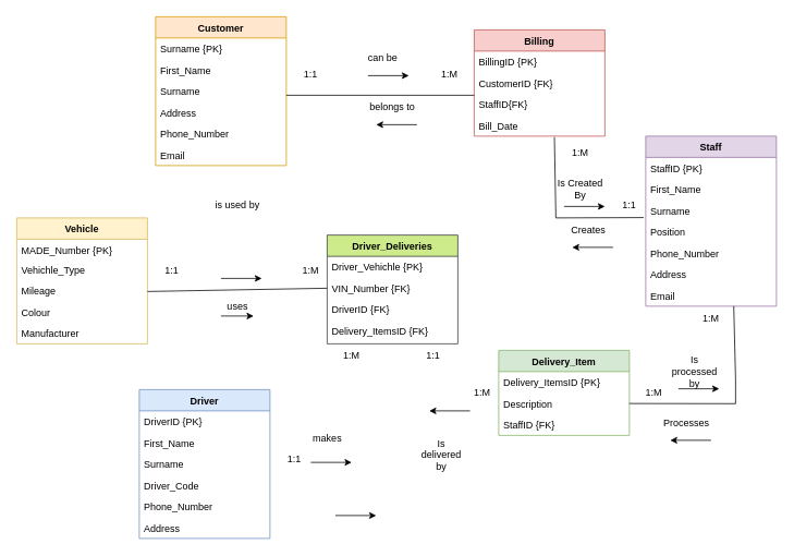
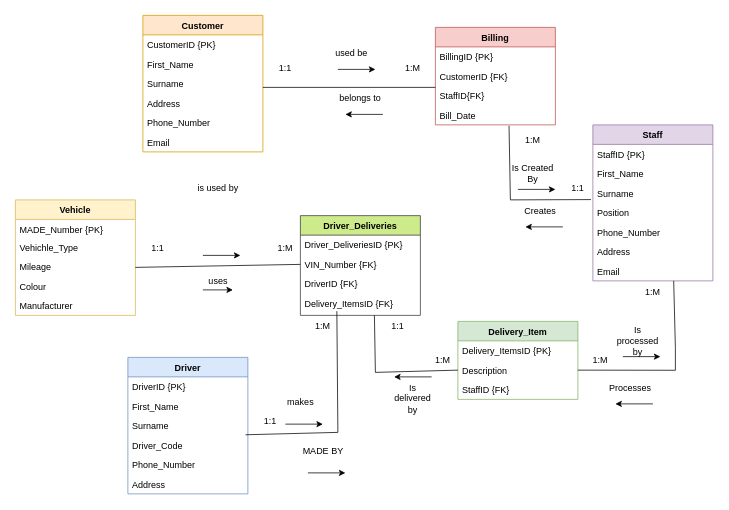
  <mxCell id="0" />
  <mxCell id="1" parent="0" />
  <mxCell id="2" value="Customer" style="swimlane;fontStyle=1;align=center;verticalAlign=top;childLayout=stackLayout;horizontal=1;startSize=26;horizontalStack=0;resizeParent=1;resizeLast=0;collapsible=1;marginBottom=0;rounded=0;shadow=0;strokeWidth=1;fillColor=#ffe6cc;strokeColor=#d79b00;" parent="1" vertex="1"><mxGeometry x="190" y="20" width="160" height="182" as="geometry"><mxRectangle x="230" y="140" width="160" height="26" as="alternateBounds" /></mxGeometry></mxCell>
- <mxCell id="3" value="Surname {PK}" style="text;align=left;verticalAlign=top;spacingLeft=4;spacingRight=4;overflow=hidden;rotatable=0;points=[[0,0.5],[1,0.5]];portConstraint=eastwest;" parent="2" vertex="1"><mxGeometry y="26" width="160" height="26" as="geometry" /></mxCell>
+ <mxCell id="3" value="CustomerID {PK}" style="text;align=left;verticalAlign=top;spacingLeft=4;spacingRight=4;overflow=hidden;rotatable=0;points=[[0,0.5],[1,0.5]];portConstraint=eastwest;" parent="2" vertex="1"><mxGeometry y="26" width="160" height="26" as="geometry" /></mxCell>
  <mxCell id="4" value="First_Name" style="text;align=left;verticalAlign=top;spacingLeft=4;spacingRight=4;overflow=hidden;rotatable=0;points=[[0,0.5],[1,0.5]];portConstraint=eastwest;" parent="2" vertex="1"><mxGeometry y="52" width="160" height="26" as="geometry" /></mxCell>
  <mxCell id="5" value="Surname" style="text;align=left;verticalAlign=top;spacingLeft=4;spacingRight=4;overflow=hidden;rotatable=0;points=[[0,0.5],[1,0.5]];portConstraint=eastwest;" parent="2" vertex="1"><mxGeometry y="78" width="160" height="26" as="geometry" /></mxCell>
  <mxCell id="6" value="Address" style="text;align=left;verticalAlign=top;spacingLeft=4;spacingRight=4;overflow=hidden;rotatable=0;points=[[0,0.5],[1,0.5]];portConstraint=eastwest;rounded=0;shadow=0;html=0;" parent="2" vertex="1"><mxGeometry y="104" width="160" height="26" as="geometry" /></mxCell>
  <mxCell id="7" value="Phone_Number" style="text;align=left;verticalAlign=top;spacingLeft=4;spacingRight=4;overflow=hidden;rotatable=0;points=[[0,0.5],[1,0.5]];portConstraint=eastwest;rounded=0;shadow=0;html=0;" parent="2" vertex="1"><mxGeometry y="130" width="160" height="26" as="geometry" /></mxCell>
  <mxCell id="8" value="Email" style="text;align=left;verticalAlign=top;spacingLeft=4;spacingRight=4;overflow=hidden;rotatable=0;points=[[0,0.5],[1,0.5]];portConstraint=eastwest;rounded=0;shadow=0;html=0;" parent="2" vertex="1"><mxGeometry y="156" width="160" height="26" as="geometry" /></mxCell>
  <mxCell id="9" value="Delivery_Item" style="swimlane;fontStyle=1;align=center;verticalAlign=top;childLayout=stackLayout;horizontal=1;startSize=26;horizontalStack=0;resizeParent=1;resizeLast=0;collapsible=1;marginBottom=0;rounded=0;shadow=0;strokeWidth=1;fillColor=#d5e8d4;strokeColor=#82b366;" parent="1" vertex="1"><mxGeometry x="610" y="428" width="160" height="104" as="geometry"><mxRectangle x="130" y="380" width="160" height="26" as="alternateBounds" /></mxGeometry></mxCell>
  <mxCell id="10" value="Delivery_ItemsID {PK}" style="text;align=left;verticalAlign=top;spacingLeft=4;spacingRight=4;overflow=hidden;rotatable=0;points=[[0,0.5],[1,0.5]];portConstraint=eastwest;" parent="9" vertex="1"><mxGeometry y="26" width="160" height="26" as="geometry" /></mxCell>
  <mxCell id="11" value="Description" style="text;align=left;verticalAlign=top;spacingLeft=4;spacingRight=4;overflow=hidden;rotatable=0;points=[[0,0.5],[1,0.5]];portConstraint=eastwest;rounded=0;shadow=0;html=0;" parent="9" vertex="1"><mxGeometry y="52" width="160" height="26" as="geometry" /></mxCell>
  <mxCell id="12" value="StaffID {FK}" style="text;align=left;verticalAlign=top;spacingLeft=4;spacingRight=4;overflow=hidden;rotatable=0;points=[[0,0.5],[1,0.5]];portConstraint=eastwest;" parent="9" vertex="1"><mxGeometry y="78" width="160" height="26" as="geometry" /></mxCell>
  <mxCell id="13" value="Vehicle" style="swimlane;fontStyle=1;align=center;verticalAlign=top;childLayout=stackLayout;horizontal=1;startSize=26;horizontalStack=0;resizeParent=1;resizeLast=0;collapsible=1;marginBottom=0;rounded=0;shadow=0;strokeWidth=1;fillColor=#fff2cc;strokeColor=#d6b656;" parent="1" vertex="1"><mxGeometry x="20" y="266" width="160" height="154" as="geometry"><mxRectangle x="340" y="380" width="170" height="26" as="alternateBounds" /></mxGeometry></mxCell>
  <mxCell id="14" value="MADE_Number {PK}" style="text;align=left;verticalAlign=top;spacingLeft=4;spacingRight=4;overflow=hidden;rotatable=0;points=[[0,0.5],[1,0.5]];portConstraint=eastwest;rounded=0;shadow=0;html=0;" parent="13" vertex="1"><mxGeometry y="26" width="160" height="24" as="geometry" /></mxCell>
  <mxCell id="15" value="Vehichle_Type" style="text;align=left;verticalAlign=top;spacingLeft=4;spacingRight=4;overflow=hidden;rotatable=0;points=[[0,0.5],[1,0.5]];portConstraint=eastwest;rounded=0;shadow=0;html=0;" parent="13" vertex="1"><mxGeometry y="50" width="160" height="26" as="geometry" /></mxCell>
  <mxCell id="16" value="Mileage" style="text;align=left;verticalAlign=top;spacingLeft=4;spacingRight=4;overflow=hidden;rotatable=0;points=[[0,0.5],[1,0.5]];portConstraint=eastwest;rounded=0;shadow=0;html=0;" parent="13" vertex="1"><mxGeometry y="76" width="160" height="26" as="geometry" /></mxCell>
  <mxCell id="17" value="Colour" style="text;align=left;verticalAlign=top;spacingLeft=4;spacingRight=4;overflow=hidden;rotatable=0;points=[[0,0.5],[1,0.5]];portConstraint=eastwest;rounded=0;shadow=0;html=0;" parent="13" vertex="1"><mxGeometry y="102" width="160" height="26" as="geometry" /></mxCell>
  <mxCell id="18" value="Manufacturer" style="text;align=left;verticalAlign=top;spacingLeft=4;spacingRight=4;overflow=hidden;rotatable=0;points=[[0,0.5],[1,0.5]];portConstraint=eastwest;rounded=0;shadow=0;html=0;" parent="13" vertex="1"><mxGeometry y="128" width="160" height="26" as="geometry" /></mxCell>
  <mxCell id="19" value="Driver_Deliveries" style="swimlane;fontStyle=1;align=center;verticalAlign=top;childLayout=stackLayout;horizontal=1;startSize=26;horizontalStack=0;resizeParent=1;resizeLast=0;collapsible=1;marginBottom=0;rounded=0;shadow=0;strokeWidth=1;fillColor=#cdeb8b;strokeColor=#36393d;" parent="1" vertex="1"><mxGeometry x="400" y="287" width="160" height="133" as="geometry"><mxRectangle x="550" y="140" width="160" height="26" as="alternateBounds" /></mxGeometry></mxCell>
- <mxCell id="20" value="Driver_Vehichle {PK}" style="text;align=left;verticalAlign=top;spacingLeft=4;spacingRight=4;overflow=hidden;rotatable=0;points=[[0,0.5],[1,0.5]];portConstraint=eastwest;" parent="19" vertex="1"><mxGeometry y="26" width="160" height="26" as="geometry" /></mxCell>
+ <mxCell id="20" value="Driver_DeliveriesID {PK}" style="text;align=left;verticalAlign=top;spacingLeft=4;spacingRight=4;overflow=hidden;rotatable=0;points=[[0,0.5],[1,0.5]];portConstraint=eastwest;" parent="19" vertex="1"><mxGeometry y="26" width="160" height="26" as="geometry" /></mxCell>
  <mxCell id="21" value="VIN_Number {FK}" style="text;align=left;verticalAlign=top;spacingLeft=4;spacingRight=4;overflow=hidden;rotatable=0;points=[[0,0.5],[1,0.5]];portConstraint=eastwest;rounded=0;shadow=0;html=0;" parent="19" vertex="1"><mxGeometry y="52" width="160" height="26" as="geometry" /></mxCell>
  <mxCell id="22" value="DriverID {FK}" style="text;align=left;verticalAlign=top;spacingLeft=4;spacingRight=4;overflow=hidden;rotatable=0;points=[[0,0.5],[1,0.5]];portConstraint=eastwest;" parent="19" vertex="1"><mxGeometry y="78" width="160" height="26" as="geometry" /></mxCell>
  <mxCell id="23" value="Delivery_ItemsID {FK}" style="text;align=left;verticalAlign=top;spacingLeft=4;spacingRight=4;overflow=hidden;rotatable=0;points=[[0,0.5],[1,0.5]];portConstraint=eastwest;" parent="19" vertex="1"><mxGeometry y="104" width="160" height="26" as="geometry" /></mxCell>
  <mxCell id="24" value="Billing" style="swimlane;fontStyle=1;align=center;verticalAlign=top;childLayout=stackLayout;horizontal=1;startSize=26;horizontalStack=0;resizeParent=1;resizeLast=0;collapsible=1;marginBottom=0;rounded=0;shadow=0;strokeWidth=1;fillColor=#f8cecc;strokeColor=#b85450;" parent="1" vertex="1"><mxGeometry x="580" y="36" width="160" height="130" as="geometry"><mxRectangle x="230" y="140" width="160" height="26" as="alternateBounds" /></mxGeometry></mxCell>
  <mxCell id="25" value="BillingID {PK}" style="text;align=left;verticalAlign=top;spacingLeft=4;spacingRight=4;overflow=hidden;rotatable=0;points=[[0,0.5],[1,0.5]];portConstraint=eastwest;" parent="24" vertex="1"><mxGeometry y="26" width="160" height="26" as="geometry" /></mxCell>
  <mxCell id="26" value="CustomerID {FK}" style="text;align=left;verticalAlign=top;spacingLeft=4;spacingRight=4;overflow=hidden;rotatable=0;points=[[0,0.5],[1,0.5]];portConstraint=eastwest;" parent="24" vertex="1"><mxGeometry y="52" width="160" height="26" as="geometry" /></mxCell>
  <mxCell id="27" value="StaffID{FK}" style="text;align=left;verticalAlign=top;spacingLeft=4;spacingRight=4;overflow=hidden;rotatable=0;points=[[0,0.5],[1,0.5]];portConstraint=eastwest;" parent="24" vertex="1"><mxGeometry y="78" width="160" height="26" as="geometry" /></mxCell>
  <mxCell id="28" value="Bill_Date" style="text;align=left;verticalAlign=top;spacingLeft=4;spacingRight=4;overflow=hidden;rotatable=0;points=[[0,0.5],[1,0.5]];portConstraint=eastwest;" parent="24" vertex="1"><mxGeometry y="104" width="160" height="26" as="geometry" /></mxCell>
  <mxCell id="29" value="Driver" style="swimlane;fontStyle=1;align=center;verticalAlign=top;childLayout=stackLayout;horizontal=1;startSize=26;horizontalStack=0;resizeParent=1;resizeLast=0;collapsible=1;marginBottom=0;rounded=0;shadow=0;strokeWidth=1;fillColor=#dae8fc;strokeColor=#6c8ebf;" parent="1" vertex="1"><mxGeometry x="170" y="476" width="160" height="182" as="geometry"><mxRectangle x="230" y="140" width="160" height="26" as="alternateBounds" /></mxGeometry></mxCell>
  <mxCell id="30" value="DriverID {PK}" style="text;align=left;verticalAlign=top;spacingLeft=4;spacingRight=4;overflow=hidden;rotatable=0;points=[[0,0.5],[1,0.5]];portConstraint=eastwest;" parent="29" vertex="1"><mxGeometry y="26" width="160" height="26" as="geometry" /></mxCell>
  <mxCell id="31" value="First_Name" style="text;align=left;verticalAlign=top;spacingLeft=4;spacingRight=4;overflow=hidden;rotatable=0;points=[[0,0.5],[1,0.5]];portConstraint=eastwest;" parent="29" vertex="1"><mxGeometry y="52" width="160" height="26" as="geometry" /></mxCell>
  <mxCell id="32" value="Surname" style="text;align=left;verticalAlign=top;spacingLeft=4;spacingRight=4;overflow=hidden;rotatable=0;points=[[0,0.5],[1,0.5]];portConstraint=eastwest;" parent="29" vertex="1"><mxGeometry y="78" width="160" height="26" as="geometry" /></mxCell>
  <mxCell id="33" value="Driver_Code" style="text;align=left;verticalAlign=top;spacingLeft=4;spacingRight=4;overflow=hidden;rotatable=0;points=[[0,0.5],[1,0.5]];portConstraint=eastwest;rounded=0;shadow=0;html=0;" parent="29" vertex="1"><mxGeometry y="104" width="160" height="26" as="geometry" /></mxCell>
  <mxCell id="34" value="Phone_Number" style="text;align=left;verticalAlign=top;spacingLeft=4;spacingRight=4;overflow=hidden;rotatable=0;points=[[0,0.5],[1,0.5]];portConstraint=eastwest;rounded=0;shadow=0;html=0;" parent="29" vertex="1"><mxGeometry y="130" width="160" height="26" as="geometry" /></mxCell>
  <mxCell id="35" value="Address" style="text;align=left;verticalAlign=top;spacingLeft=4;spacingRight=4;overflow=hidden;rotatable=0;points=[[0,0.5],[1,0.5]];portConstraint=eastwest;rounded=0;shadow=0;html=0;" parent="29" vertex="1"><mxGeometry y="156" width="160" height="26" as="geometry" /></mxCell>
  <mxCell id="36" value="Staff" style="swimlane;fontStyle=1;align=center;verticalAlign=top;childLayout=stackLayout;horizontal=1;startSize=26;horizontalStack=0;resizeParent=1;resizeLast=0;collapsible=1;marginBottom=0;rounded=0;shadow=0;strokeWidth=1;fillColor=#e1d5e7;strokeColor=#9673a6;" parent="1" vertex="1"><mxGeometry x="790" y="166" width="160" height="208" as="geometry"><mxRectangle x="230" y="140" width="160" height="26" as="alternateBounds" /></mxGeometry></mxCell>
  <mxCell id="37" value="StaffID {PK}" style="text;align=left;verticalAlign=top;spacingLeft=4;spacingRight=4;overflow=hidden;rotatable=0;points=[[0,0.5],[1,0.5]];portConstraint=eastwest;" parent="36" vertex="1"><mxGeometry y="26" width="160" height="26" as="geometry" /></mxCell>
  <mxCell id="38" value="First_Name" style="text;align=left;verticalAlign=top;spacingLeft=4;spacingRight=4;overflow=hidden;rotatable=0;points=[[0,0.5],[1,0.5]];portConstraint=eastwest;" parent="36" vertex="1"><mxGeometry y="52" width="160" height="26" as="geometry" /></mxCell>
  <mxCell id="39" value="Surname" style="text;align=left;verticalAlign=top;spacingLeft=4;spacingRight=4;overflow=hidden;rotatable=0;points=[[0,0.5],[1,0.5]];portConstraint=eastwest;" parent="36" vertex="1"><mxGeometry y="78" width="160" height="26" as="geometry" /></mxCell>
  <mxCell id="40" value="Position" style="text;align=left;verticalAlign=top;spacingLeft=4;spacingRight=4;overflow=hidden;rotatable=0;points=[[0,0.5],[1,0.5]];portConstraint=eastwest;" parent="36" vertex="1"><mxGeometry y="104" width="160" height="26" as="geometry" /></mxCell>
  <mxCell id="41" value="Phone_Number" style="text;align=left;verticalAlign=top;spacingLeft=4;spacingRight=4;overflow=hidden;rotatable=0;points=[[0,0.5],[1,0.5]];portConstraint=eastwest;rounded=0;shadow=0;html=0;" parent="36" vertex="1"><mxGeometry y="130" width="160" height="26" as="geometry" /></mxCell>
  <mxCell id="42" value="Address" style="text;align=left;verticalAlign=top;spacingLeft=4;spacingRight=4;overflow=hidden;rotatable=0;points=[[0,0.5],[1,0.5]];portConstraint=eastwest;rounded=0;shadow=0;html=0;" parent="36" vertex="1"><mxGeometry y="156" width="160" height="26" as="geometry" /></mxCell>
  <mxCell id="43" value="Email" style="text;align=left;verticalAlign=top;spacingLeft=4;spacingRight=4;overflow=hidden;rotatable=0;points=[[0,0.5],[1,0.5]];portConstraint=eastwest;rounded=0;shadow=0;html=0;" parent="36" vertex="1"><mxGeometry y="182" width="160" height="26" as="geometry" /></mxCell>
  <mxCell id="44" value="" style="endArrow=none;html=1;rounded=0;" parent="1" edge="1"><mxGeometry width="50" height="50" relative="1" as="geometry"><mxPoint x="350" y="116" as="sourcePoint" /><mxPoint x="580" y="116" as="targetPoint" /></mxGeometry></mxCell>
  <mxCell id="45" value="1:M" style="text;html=1;align=center;verticalAlign=middle;whiteSpace=wrap;rounded=0;" parent="1" vertex="1"><mxGeometry x="520" y="76" width="60" height="30" as="geometry" /></mxCell>
  <mxCell id="46" value="1:1" style="text;html=1;align=center;verticalAlign=middle;whiteSpace=wrap;rounded=0;" parent="1" vertex="1"><mxGeometry x="350" y="76" width="60" height="30" as="geometry" /></mxCell>
  <mxCell id="47" value="Processes" style="text;html=1;align=center;verticalAlign=middle;whiteSpace=wrap;rounded=0;" parent="1" vertex="1"><mxGeometry x="810" y="502" width="60" height="30" as="geometry" /></mxCell>
  <mxCell id="48" value="" style="endArrow=none;html=1;rounded=0;startArrow=classic;startFill=1;endFill=0;" parent="1" edge="1"><mxGeometry width="50" height="50" relative="1" as="geometry"><mxPoint x="820" y="538" as="sourcePoint" /><mxPoint x="870" y="538" as="targetPoint" /></mxGeometry></mxCell>
- <mxCell id="49" value="can be&amp;nbsp;" style="text;html=1;align=center;verticalAlign=middle;whiteSpace=wrap;rounded=0;" parent="1" vertex="1"><mxGeometry x="440" y="56" width="60" height="30" as="geometry" /></mxCell>
+ <mxCell id="49" value="used be&amp;nbsp;" style="text;html=1;align=center;verticalAlign=middle;whiteSpace=wrap;rounded=0;" parent="1" vertex="1"><mxGeometry x="440" y="56" width="60" height="30" as="geometry" /></mxCell>
  <mxCell id="50" value="" style="endArrow=classic;html=1;rounded=0;" parent="1" edge="1"><mxGeometry width="50" height="50" relative="1" as="geometry"><mxPoint x="450" y="92" as="sourcePoint" /><mxPoint x="500" y="92" as="targetPoint" /></mxGeometry></mxCell>
  <mxCell id="51" value="belongs to" style="text;html=1;align=center;verticalAlign=middle;whiteSpace=wrap;rounded=0;" parent="1" vertex="1"><mxGeometry x="450" y="116" width="60" height="30" as="geometry" /></mxCell>
  <mxCell id="52" value="" style="endArrow=none;html=1;rounded=0;startArrow=classic;startFill=1;endFill=0;" parent="1" edge="1"><mxGeometry width="50" height="50" relative="1" as="geometry"><mxPoint x="460" y="152" as="sourcePoint" /><mxPoint x="510" y="152" as="targetPoint" /></mxGeometry></mxCell>
  <mxCell id="53" value="" style="endArrow=none;html=1;rounded=0;exitX=0.637;exitY=0.04;exitDx=0;exitDy=0;entryX=-0.016;entryY=0.831;entryDx=0;entryDy=0;entryPerimeter=0;exitPerimeter=0;" parent="1" target="39" edge="1"><mxGeometry width="50" height="50" relative="1" as="geometry"><mxPoint x="678.22" y="167.2" as="sourcePoint" /><mxPoint x="750" y="326" as="targetPoint" /><Array as="points"><mxPoint x="680" y="266" /></Array></mxGeometry></mxCell>
  <mxCell id="54" value="1:1" style="text;html=1;align=center;verticalAlign=middle;whiteSpace=wrap;rounded=0;" parent="1" vertex="1"><mxGeometry x="740" y="236" width="60" height="30" as="geometry" /></mxCell>
  <mxCell id="55" value="Creates" style="text;html=1;align=center;verticalAlign=middle;whiteSpace=wrap;rounded=0;" parent="1" vertex="1"><mxGeometry x="690" y="266" width="60" height="30" as="geometry" /></mxCell>
  <mxCell id="56" value="" style="endArrow=none;html=1;rounded=0;startArrow=classic;startFill=1;endFill=0;" parent="1" edge="1"><mxGeometry width="50" height="50" relative="1" as="geometry"><mxPoint x="700" y="302" as="sourcePoint" /><mxPoint x="750" y="302" as="targetPoint" /></mxGeometry></mxCell>
  <mxCell id="57" value="1:M" style="text;html=1;align=center;verticalAlign=middle;whiteSpace=wrap;rounded=0;" parent="1" vertex="1"><mxGeometry x="680" y="172" width="60" height="30" as="geometry" /></mxCell>
  <mxCell id="58" value="Is Created By" style="text;html=1;align=center;verticalAlign=middle;whiteSpace=wrap;rounded=0;" parent="1" vertex="1"><mxGeometry x="680" y="216" width="60" height="30" as="geometry" /></mxCell>
  <mxCell id="59" value="" style="endArrow=classic;html=1;rounded=0;startArrow=none;startFill=0;endFill=1;" parent="1" edge="1"><mxGeometry width="50" height="50" relative="1" as="geometry"><mxPoint x="690" y="252" as="sourcePoint" /><mxPoint x="740" y="252" as="targetPoint" /></mxGeometry></mxCell>
  <mxCell id="60" value="" style="endArrow=none;html=1;rounded=0;entryX=0.611;entryY=1.108;entryDx=0;entryDy=0;entryPerimeter=0;exitX=1;exitY=0.5;exitDx=0;exitDy=0;" parent="1" source="11" edge="1"><mxGeometry width="50" height="50" relative="1" as="geometry"><mxPoint x="840" y="493.19" as="sourcePoint" /><mxPoint x="897.76" y="373.998" as="targetPoint" /><Array as="points"><mxPoint x="900" y="493.19" /><mxPoint x="900" y="463.19" /></Array></mxGeometry></mxCell>
  <mxCell id="61" value="1:M" style="text;html=1;align=center;verticalAlign=middle;whiteSpace=wrap;rounded=0;" parent="1" vertex="1"><mxGeometry x="770" y="465" width="60" height="30" as="geometry" /></mxCell>
  <mxCell id="62" value="" style="endArrow=classic;html=1;rounded=0;startArrow=none;startFill=0;endFill=1;" parent="1" edge="1"><mxGeometry width="50" height="50" relative="1" as="geometry"><mxPoint x="380" y="565" as="sourcePoint" /><mxPoint x="430" y="565" as="targetPoint" /></mxGeometry></mxCell>
  <mxCell id="63" value="1:M" style="text;html=1;align=center;verticalAlign=middle;whiteSpace=wrap;rounded=0;" parent="1" vertex="1"><mxGeometry x="840" y="374" width="60" height="30" as="geometry" /></mxCell>
  <mxCell id="64" value="Is processed by" style="text;html=1;align=center;verticalAlign=middle;whiteSpace=wrap;rounded=0;" parent="1" vertex="1"><mxGeometry x="820" y="439" width="60" height="30" as="geometry" /></mxCell>
  <mxCell id="65" value="" style="endArrow=classic;html=1;rounded=0;startArrow=none;startFill=0;endFill=1;" parent="1" edge="1"><mxGeometry width="50" height="50" relative="1" as="geometry"><mxPoint x="830" y="475" as="sourcePoint" /><mxPoint x="880" y="475" as="targetPoint" /></mxGeometry></mxCell>
+ <mxCell id="66" value="" style="endArrow=none;html=1;rounded=0;entryX=0;entryY=0.5;entryDx=0;entryDy=0;exitX=0.617;exitY=1.115;exitDx=0;exitDy=0;exitPerimeter=0;" parent="1" source="23" target="11" edge="1"><mxGeometry width="50" height="50" relative="1" as="geometry"><mxPoint x="500" y="426" as="sourcePoint" /><mxPoint x="580" y="296" as="targetPoint" /><Array as="points"><mxPoint x="500" y="496" /></Array></mxGeometry></mxCell>
+ <mxCell id="67" value="" style="endArrow=none;html=1;rounded=0;entryX=0.98;entryY=-0.031;entryDx=0;entryDy=0;entryPerimeter=0;exitX=0.304;exitY=0.9;exitDx=0;exitDy=0;exitPerimeter=0;" parent="1" source="23" target="33" edge="1"><mxGeometry width="50" height="50" relative="1" as="geometry"><mxPoint x="450" y="426" as="sourcePoint" /><mxPoint x="471" y="575" as="targetPoint" /><Array as="points"><mxPoint x="450" y="576" /></Array></mxGeometry></mxCell>
  <mxCell id="68" value="" style="endArrow=none;html=1;rounded=0;entryX=0;entryY=0.5;entryDx=0;entryDy=0;" parent="1" target="21" edge="1"><mxGeometry width="50" height="50" relative="1" as="geometry"><mxPoint x="180" y="356" as="sourcePoint" /><mxPoint x="230" y="306" as="targetPoint" /></mxGeometry></mxCell>
  <mxCell id="69" value="1:1" style="text;html=1;align=center;verticalAlign=middle;whiteSpace=wrap;rounded=0;" parent="1" vertex="1"><mxGeometry x="500" y="420" width="60" height="30" as="geometry" /></mxCell>
  <mxCell id="70" value="1:M" style="text;html=1;align=center;verticalAlign=middle;whiteSpace=wrap;rounded=0;" parent="1" vertex="1"><mxGeometry x="560" y="465" width="60" height="30" as="geometry" /></mxCell>
  <mxCell id="71" value="1:M" style="text;html=1;align=center;verticalAlign=middle;whiteSpace=wrap;rounded=0;" parent="1" vertex="1"><mxGeometry x="400" y="420" width="60" height="30" as="geometry" /></mxCell>
  <mxCell id="72" value="1:1" style="text;html=1;align=center;verticalAlign=middle;whiteSpace=wrap;rounded=0;" parent="1" vertex="1"><mxGeometry x="330" y="546" width="60" height="30" as="geometry" /></mxCell>
  <mxCell id="73" value="1:1" style="text;html=1;align=center;verticalAlign=middle;whiteSpace=wrap;rounded=0;" parent="1" vertex="1"><mxGeometry x="180" y="316" width="60" height="30" as="geometry" /></mxCell>
  <mxCell id="74" value="1:M" style="text;html=1;align=center;verticalAlign=middle;whiteSpace=wrap;rounded=0;" parent="1" vertex="1"><mxGeometry x="350" y="316" width="60" height="30" as="geometry" /></mxCell>
- <mxCell id="75" value="Is delivered by" style="text;html=1;align=center;verticalAlign=middle;whiteSpace=wrap;rounded=0;" vertex="1" parent="1"><mxGeometry x="510" y="541" width="60" height="30" as="geometry" /></mxCell>
+ <mxCell id="75" value="Is delivered by" style="text;html=1;align=center;verticalAlign=middle;whiteSpace=wrap;rounded=0;" vertex="1" parent="1"><mxGeometry x="520" y="516" width="60" height="30" as="geometry" /></mxCell>
  <mxCell id="76" value="" style="endArrow=none;html=1;rounded=0;startArrow=classic;startFill=1;endFill=0;" edge="1" parent="1"><mxGeometry width="50" height="50" relative="1" as="geometry"><mxPoint x="525" y="502" as="sourcePoint" /><mxPoint x="575" y="502" as="targetPoint" /></mxGeometry></mxCell>
  <mxCell id="77" value="makes" style="text;html=1;align=center;verticalAlign=middle;resizable=0;points=[];autosize=1;strokeColor=none;fillColor=none;" vertex="1" parent="1"><mxGeometry x="370" y="521" width="60" height="30" as="geometry" /></mxCell>
  <mxCell id="78" value="" style="endArrow=classic;html=1;rounded=0;startArrow=none;startFill=0;endFill=1;" edge="1" parent="1"><mxGeometry width="50" height="50" relative="1" as="geometry"><mxPoint x="270" y="340" as="sourcePoint" /><mxPoint x="320" y="340" as="targetPoint" /></mxGeometry></mxCell>
  <mxCell id="79" value="is used by" style="text;html=1;align=center;verticalAlign=middle;resizable=0;points=[];autosize=1;strokeColor=none;fillColor=none;" vertex="1" parent="1"><mxGeometry x="250" y="236" width="80" height="30" as="geometry" /></mxCell>
  <mxCell id="80" value="" style="endArrow=classic;html=1;rounded=0;startArrow=none;startFill=0;endFill=1;" edge="1" parent="1"><mxGeometry width="50" height="50" relative="1" as="geometry"><mxPoint x="270" y="386" as="sourcePoint" /><mxPoint x="310" y="386" as="targetPoint" /></mxGeometry></mxCell>
  <mxCell id="81" value="uses" style="text;html=1;align=center;verticalAlign=middle;resizable=0;points=[];autosize=1;strokeColor=none;fillColor=none;" vertex="1" parent="1"><mxGeometry x="265" y="359" width="50" height="30" as="geometry" /></mxCell>
  <mxCell id="82" value="" style="endArrow=classic;html=1;rounded=0;startArrow=none;startFill=0;endFill=1;" edge="1" parent="1"><mxGeometry width="50" height="50" relative="1" as="geometry"><mxPoint x="410" y="630" as="sourcePoint" /><mxPoint x="460" y="630" as="targetPoint" /></mxGeometry></mxCell>
+ <mxCell id="83" value="MADE BY" style="text;html=1;align=center;verticalAlign=middle;resizable=0;points=[];autosize=1;strokeColor=none;fillColor=none;" vertex="1" parent="1"><mxGeometry x="390" y="586" width="80" height="30" as="geometry" /></mxCell>
